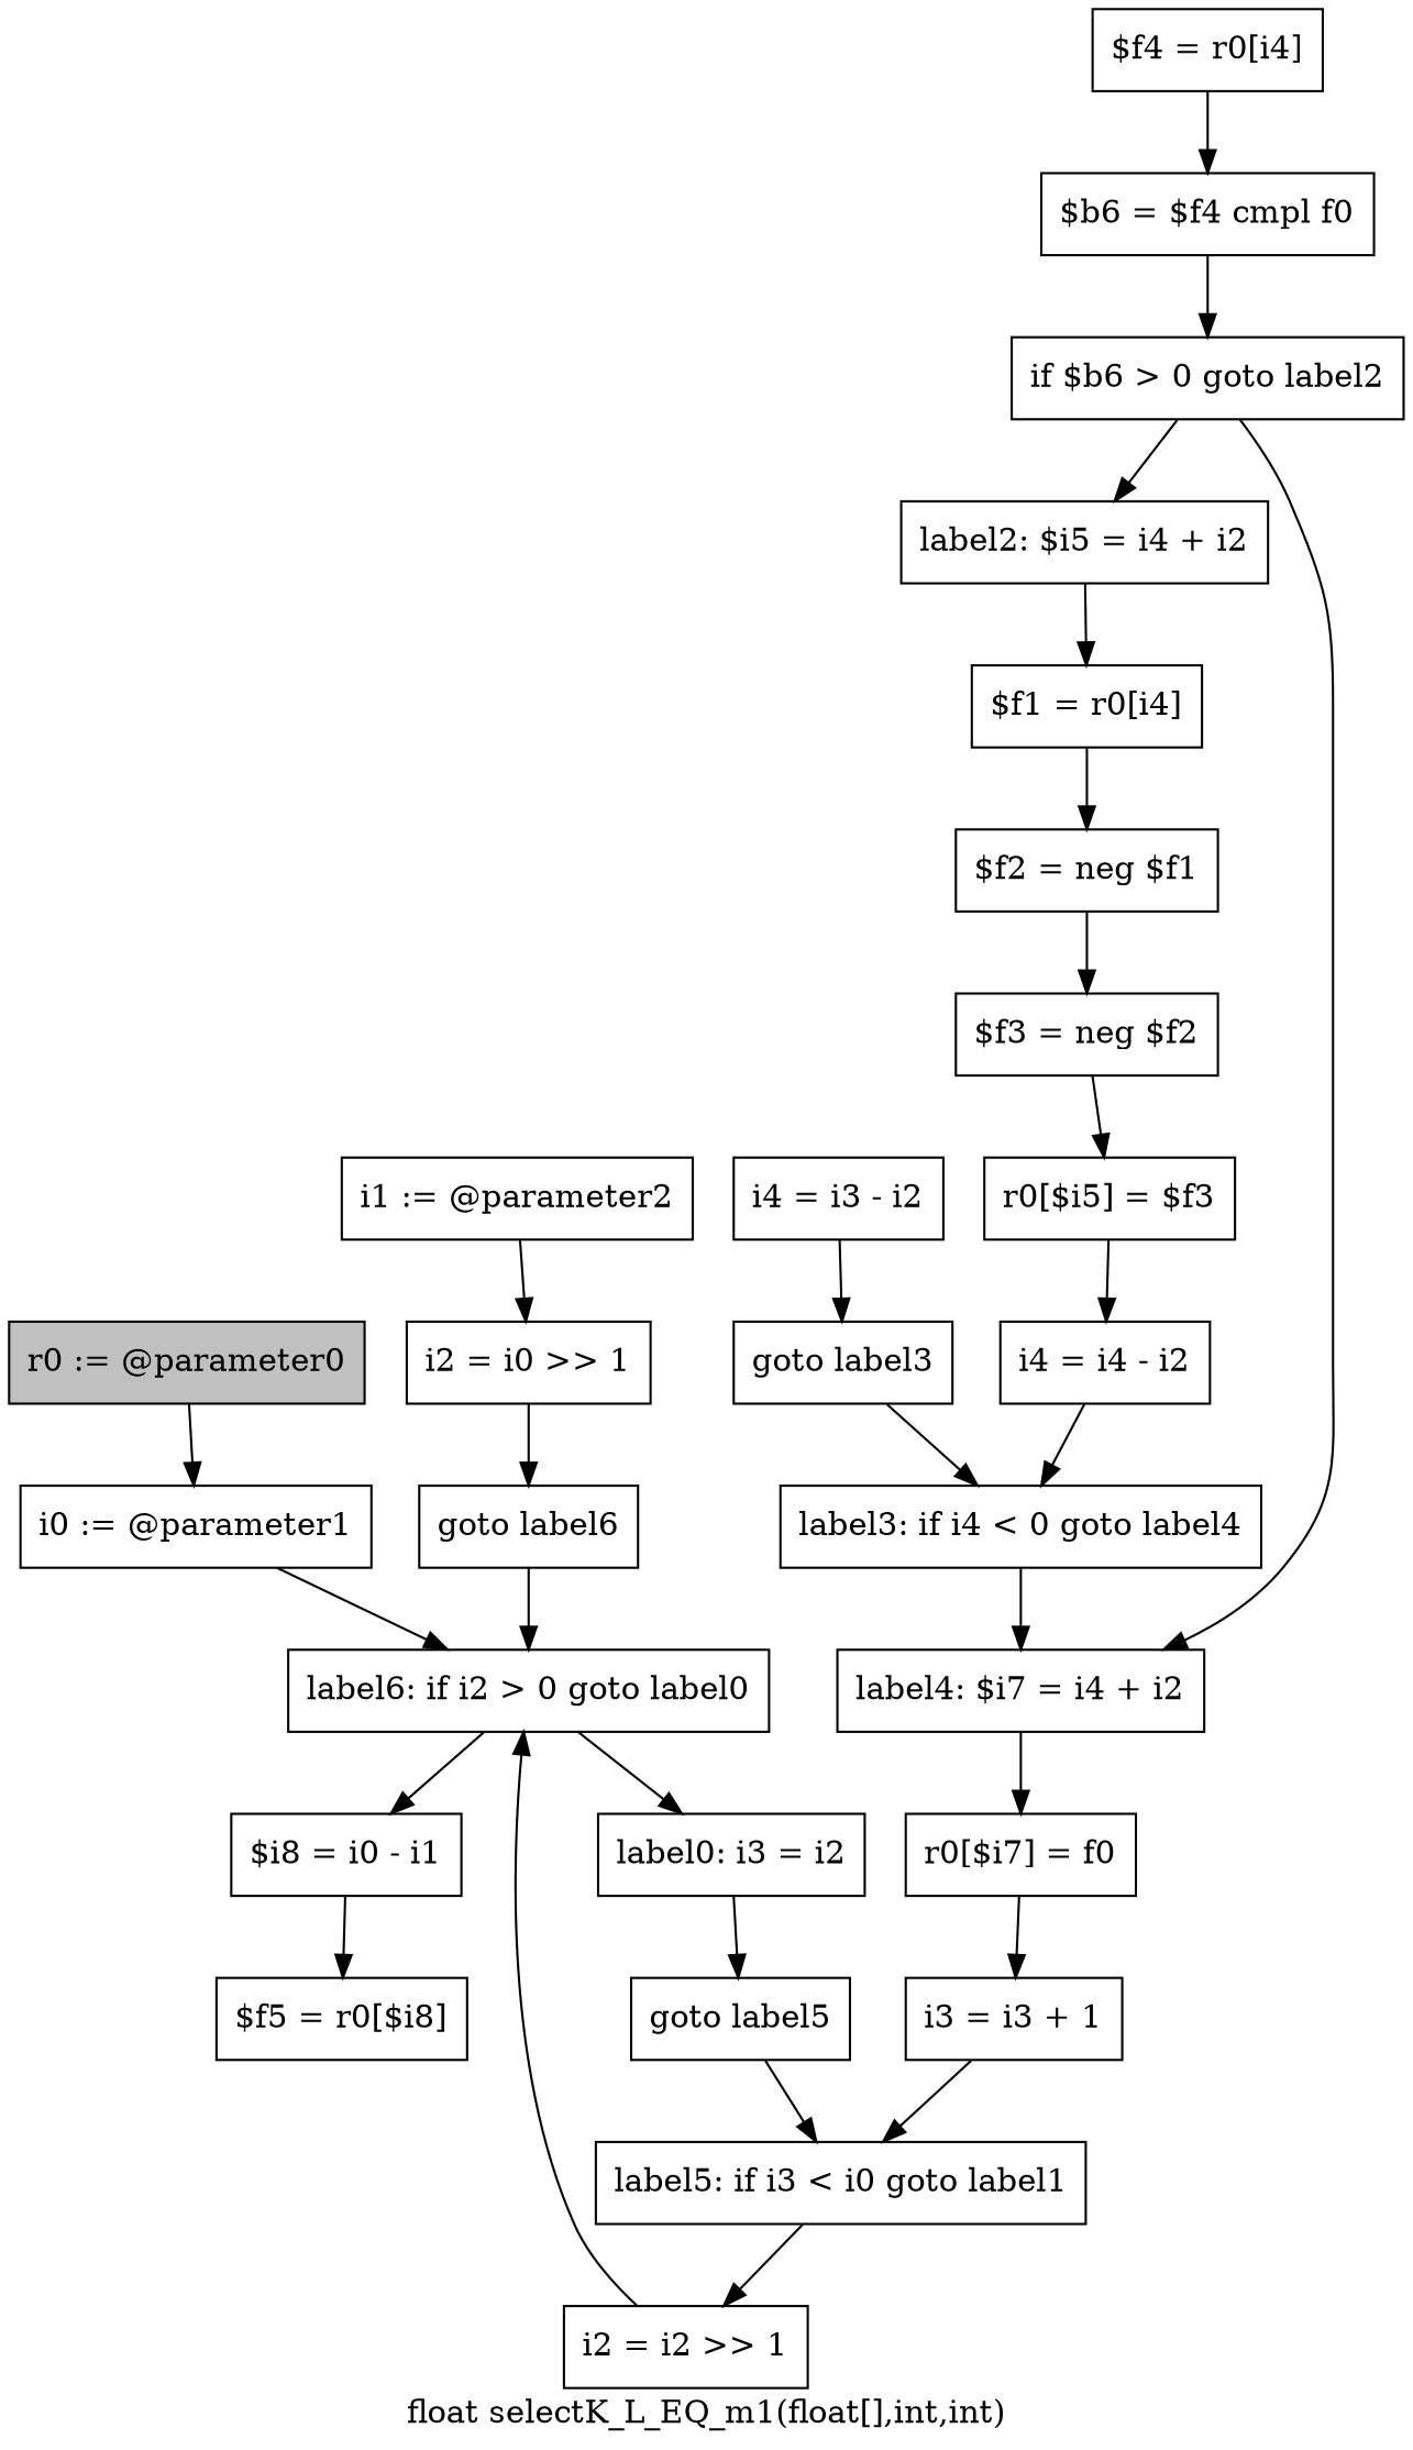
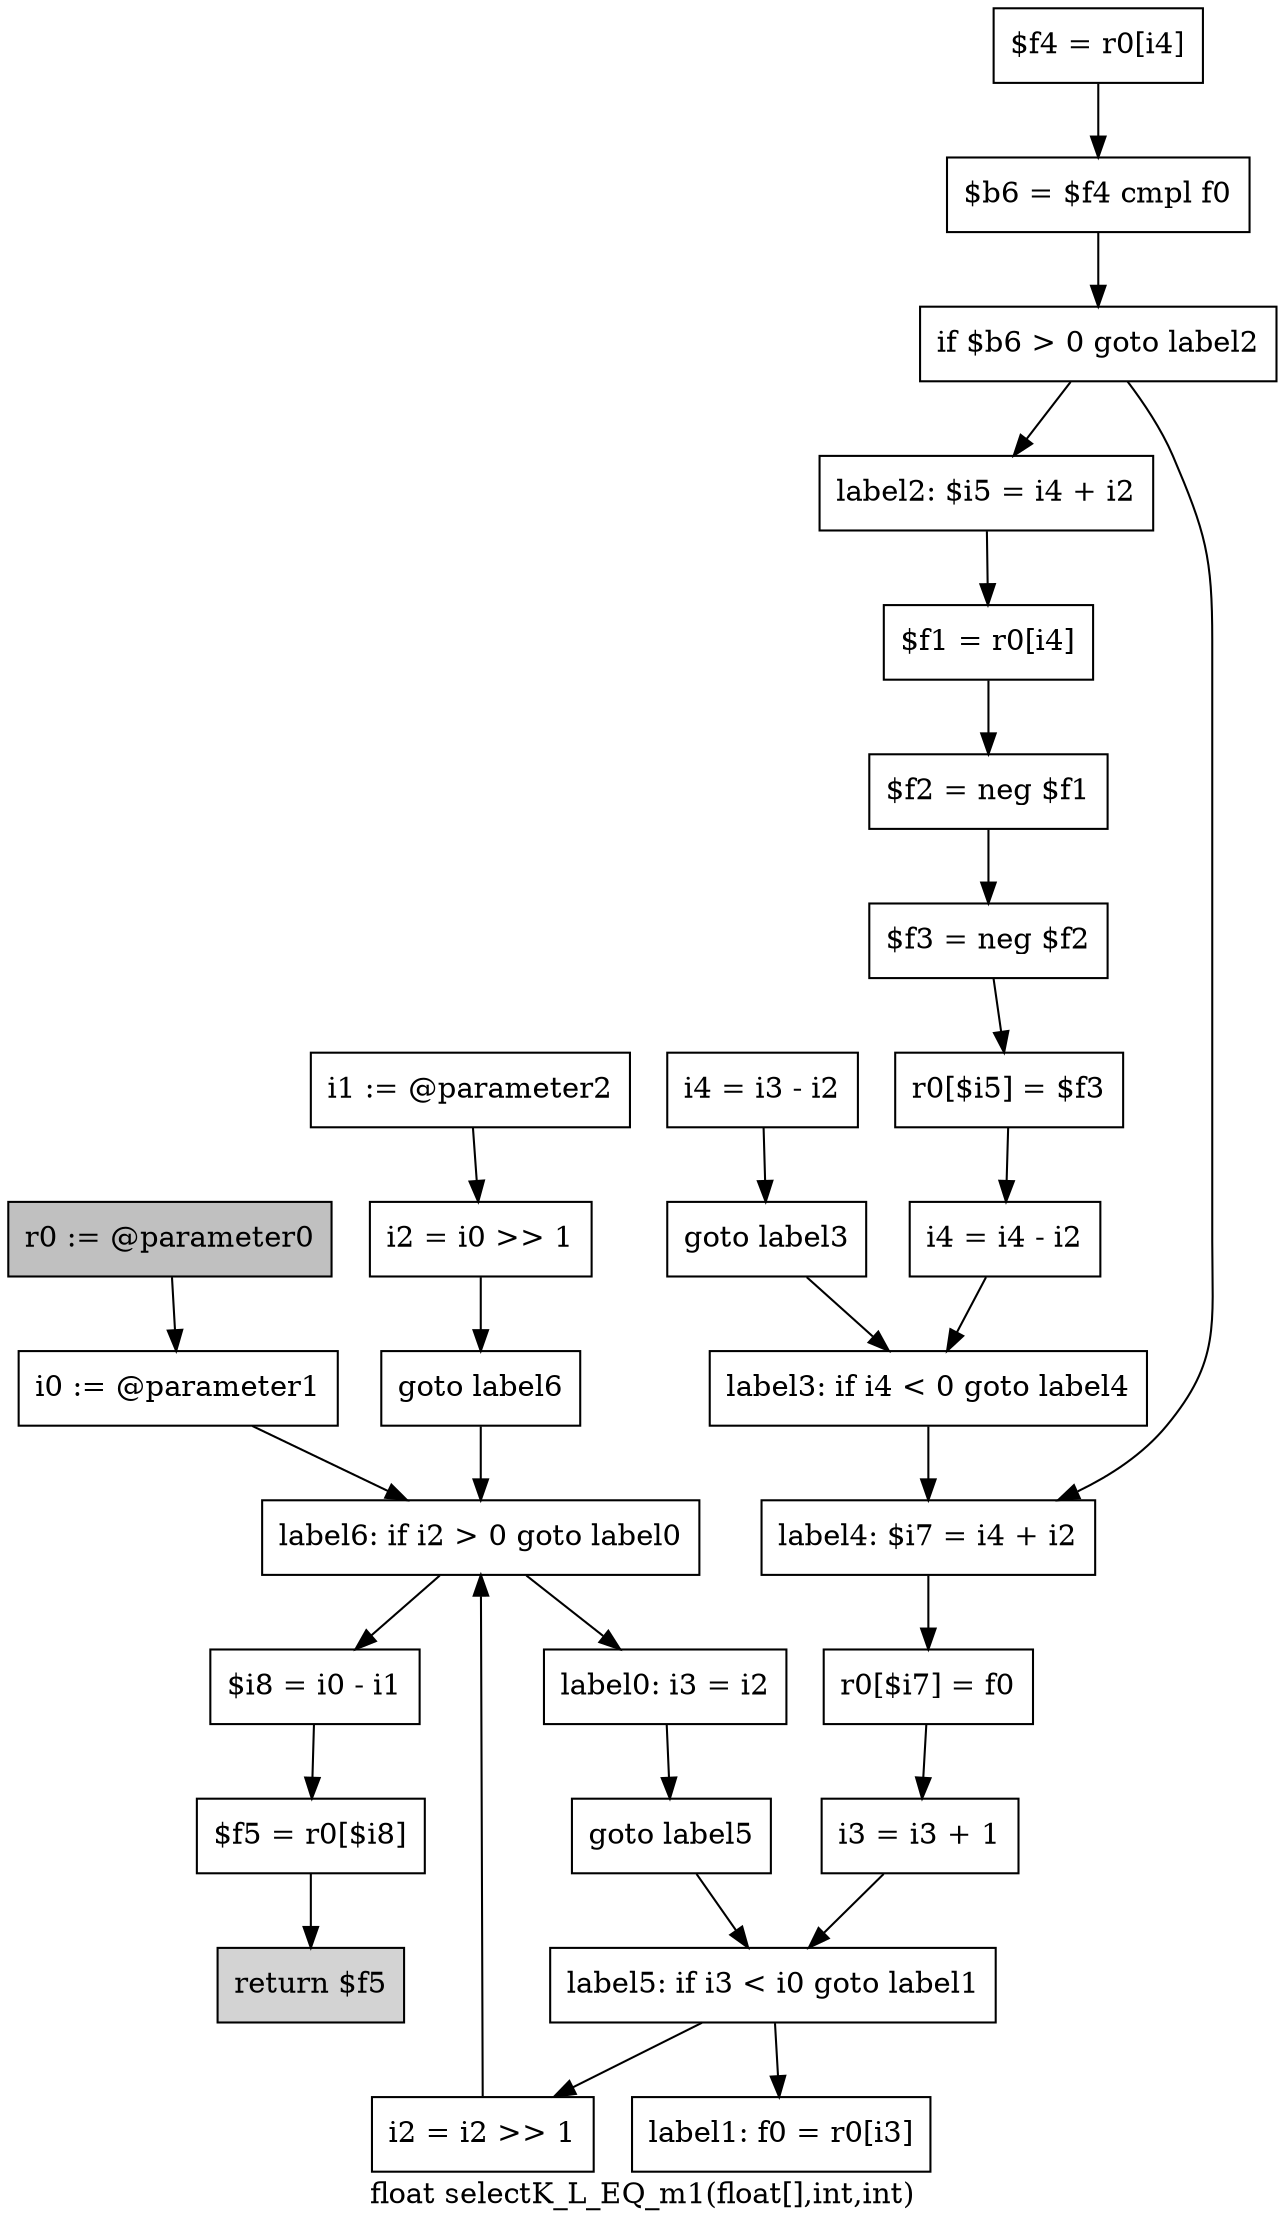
  digraph {
    label="float selectK_L_EQ_m1(float[],int,int)"
    node [shape=box]
    n1 [fillcolor=gray label="r0 := @parameter0" style=filled]
    n2 [label="i0 := @parameter1"]
    n3 [label="label6: if i2 > 0 goto label0"]
    n4 [label="i1 := @parameter2"]
    n5 [label="i2 = i0 >> 1"]
    n6 [label="goto label6"]
    n7 [label="label0: i3 = i2"]
    n8 [label="$i8 = i0 - i1"]
    n9 [label="goto label5"]
    n10 [label="$f5 = r0[$i8]"]
    n11 [label="label5: if i3 < i0 goto label1"]
+   n12 [label="label1: f0 = r0[i3]"]
    n13 [label="i2 = i2 >> 1"]
    n14 [label="i4 = i3 - i2"]
    n15 [label="goto label3"]
    n16 [label="label3: if i4 < 0 goto label4"]
    n17 [label="label4: $i7 = i4 + i2"]
    n18 [label="$f4 = r0[i4]"]
    n19 [label="$b6 = $f4 cmpl f0"]
    n20 [label="r0[$i7] = f0"]
    n21 [label="label2: $i5 = i4 + i2"]
    n22 [label="$f1 = r0[i4]"]
    n23 [label="$f2 = neg $f1"]
    n24 [label="$f3 = neg $f2"]
    n25 [label="r0[$i5] = $f3"]
    n26 [label="i4 = i4 - i2"]
    n27 [label="if $b6 > 0 goto label2"]
    n28 [label="i3 = i3 + 1"]
+   n29 [fillcolor=lightgray label="return $f5" style=filled]
    n1 -> n2
    n2 -> n3
    n3 -> n7
    n3 -> n8
    n4 -> n5
    n5 -> n6
    n6 -> n3
    n7 -> n9
    n8 -> n10
    n9 -> n11
+   n10 -> n29
+   n11 -> n12
    n11 -> n13
    n13 -> n3
    n14 -> n15
    n15 -> n16
    n16 -> n17
    n17 -> n20
    n18 -> n19
    n19 -> n27
    n20 -> n28
    n21 -> n22
    n22 -> n23
    n23 -> n24
    n24 -> n25
    n25 -> n26
    n26 -> n16
    n27 -> n17
    n27 -> n21
    n28 -> n11
  }
